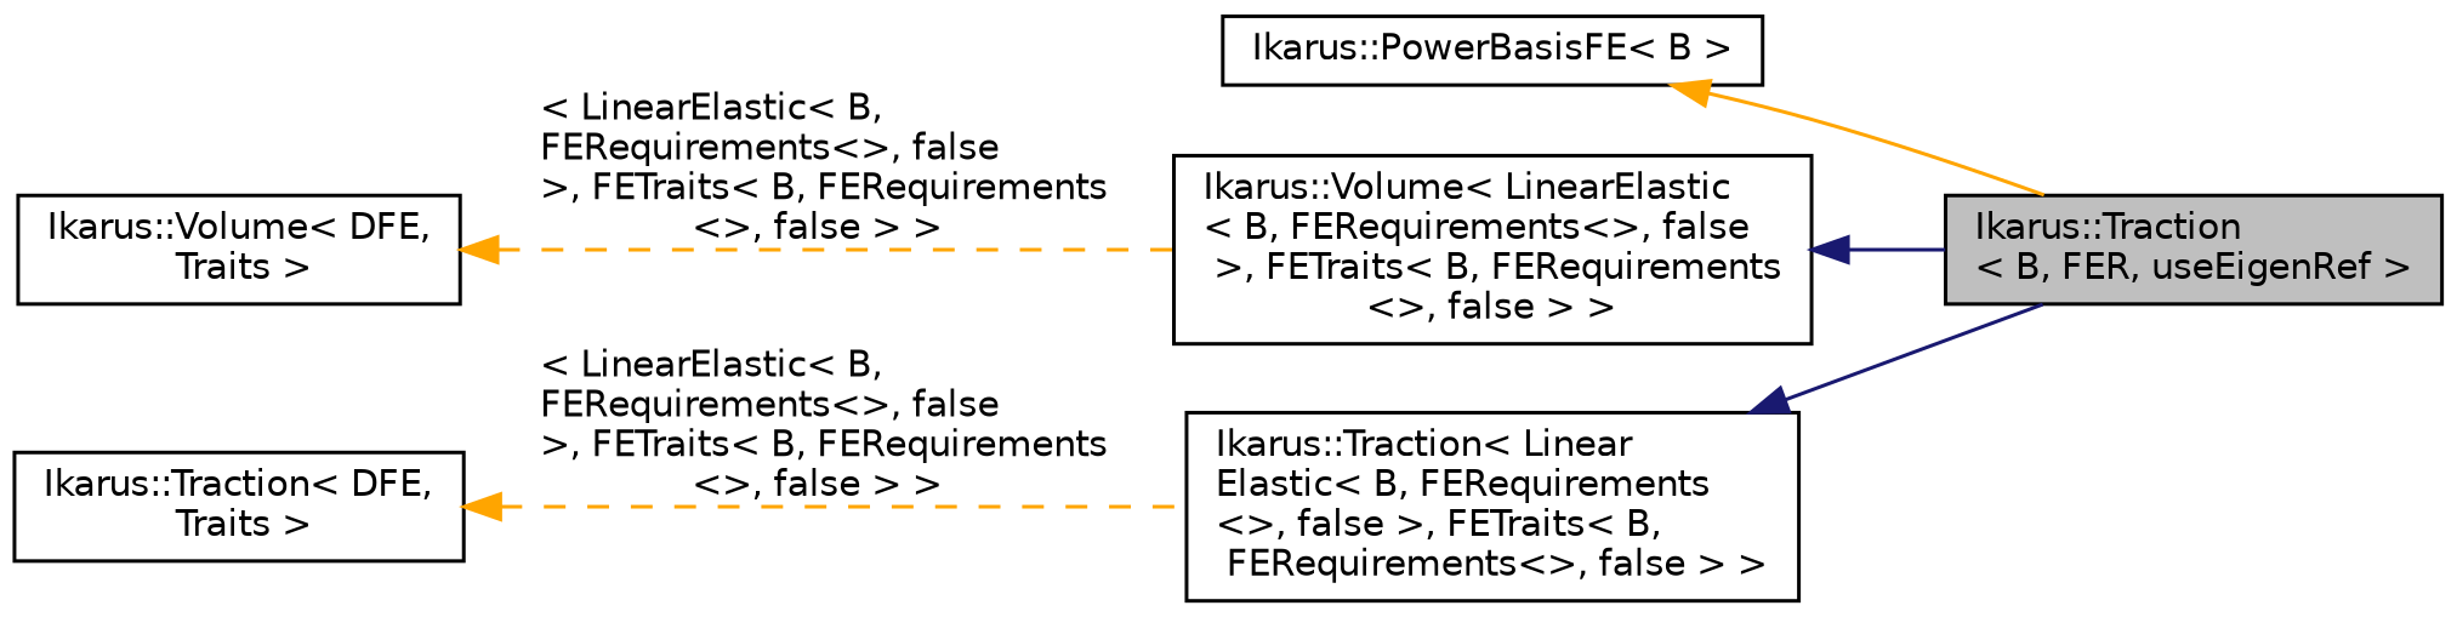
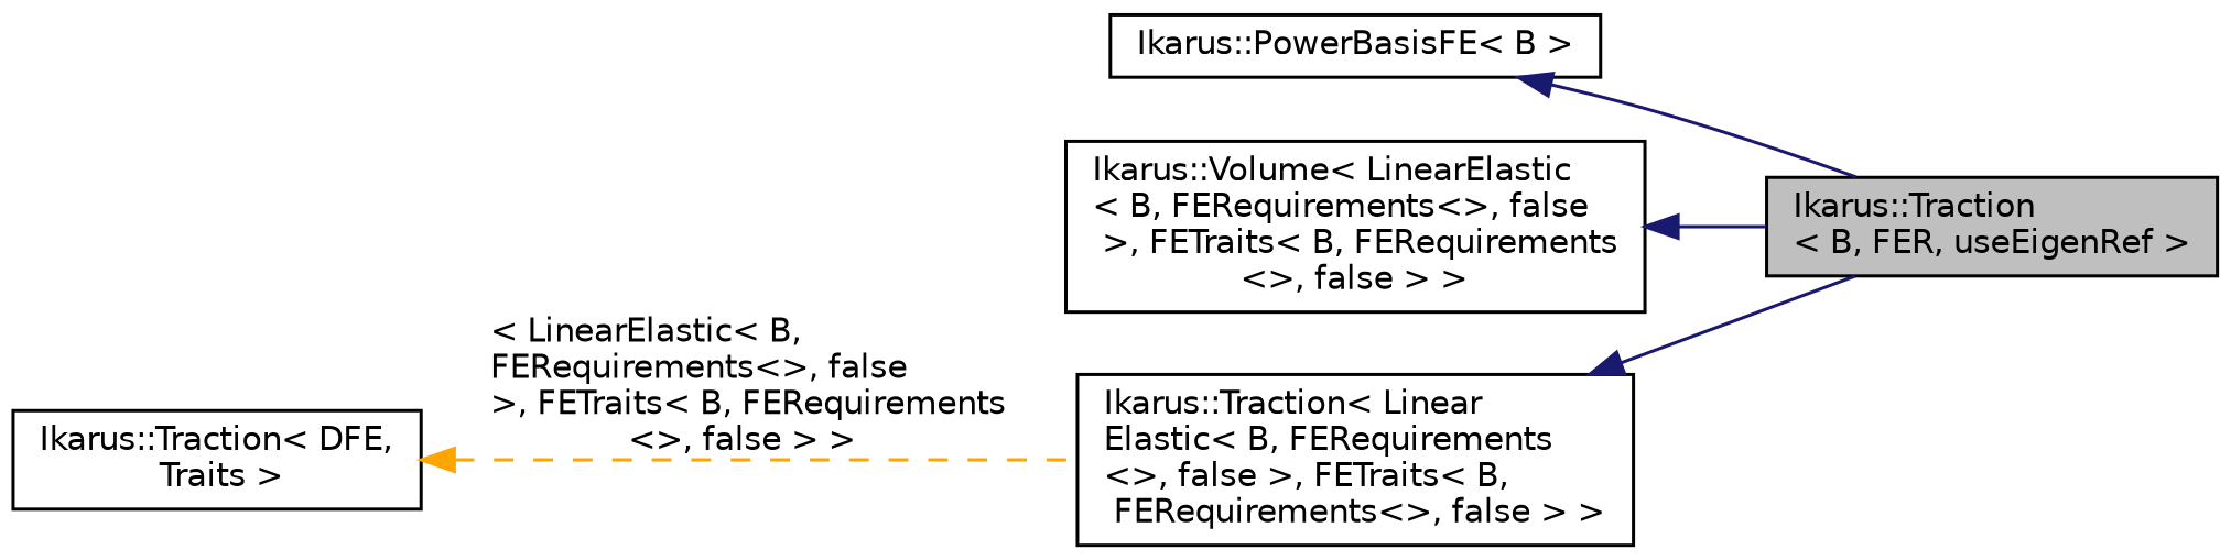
  digraph {
    rankdir=LR
    node [color=black fillcolor=white fontname=Helvetica fontsize=10 shape=record style=filled]
    edge [color=midnightblue dir=back fontname=Helvetica fontsize=10 labelfontname=Helvetica labelfontsize=10 style=solid]
    n1 [fillcolor=grey75 fontcolor=black height=0.2 label="Ikarus::Traction\l\< B, FER, useEigenRef \>" width=0.4]
    n2 [height=0.2 label="Ikarus::PowerBasisFE\< B \>" width=0.4]
    n3 [height=0.2 label="Ikarus::Volume\< LinearElastic\l\< B, FERequirements\<\>, false\l \>, FETraits\< B, FERequirements\l\<\>, false \> \>" width=0.4]
-   n4 [height=0.2 label="Ikarus::Volume\< DFE,\l Traits \>" width=0.4]
    n5 [height=0.2 label="Ikarus::Traction\< Linear\lElastic\< B, FERequirements\l\<\>, false \>, FETraits\< B,\l FERequirements\<\>, false \> \>" width=0.4]
    n6 [height=0.2 label="Ikarus::Traction\< DFE,\l Traits \>" width=0.4]
-   n2 -> n1 [color=orange]
+   n2 -> n1
    n3 -> n1
-   n4 -> n3 [color=orange label=" \< LinearElastic\< B,\l FERequirements\<\>, false\l \>, FETraits\< B, FERequirements\l\<\>, false \> \>" style=dashed]
    n5 -> n1
    n6 -> n5 [color=orange label=" \< LinearElastic\< B,\l FERequirements\<\>, false\l \>, FETraits\< B, FERequirements\l\<\>, false \> \>" style=dashed]
  }
